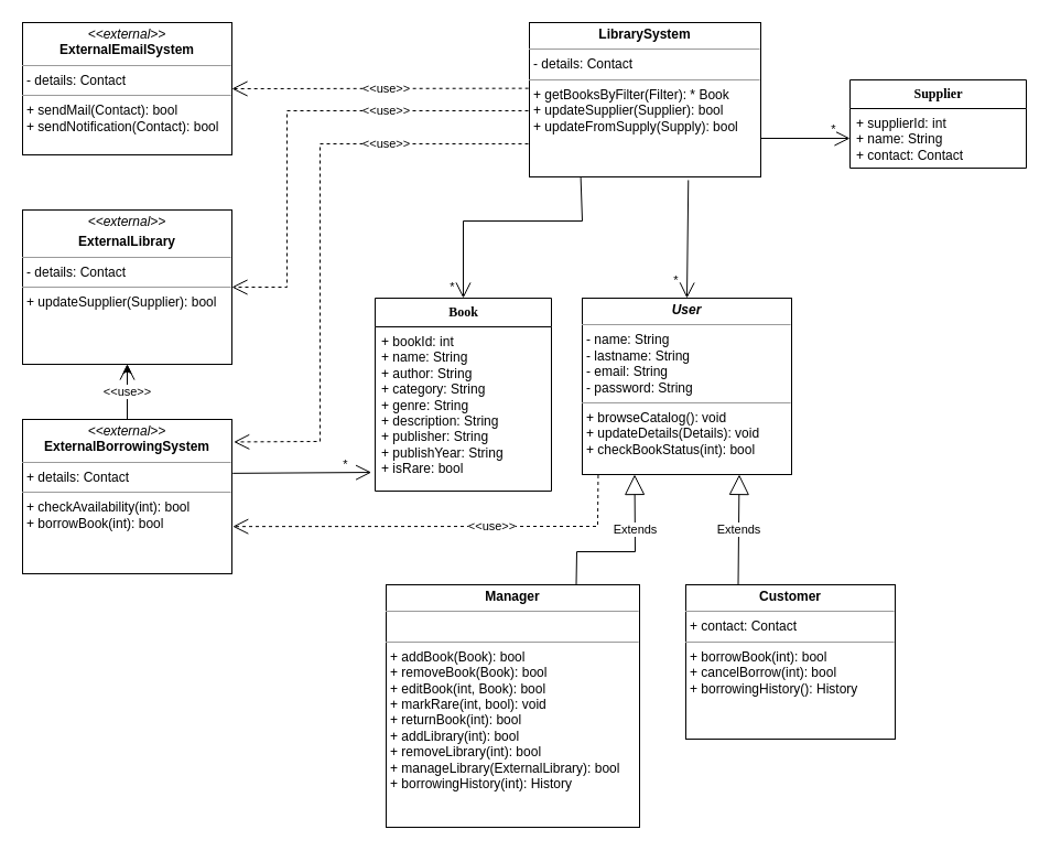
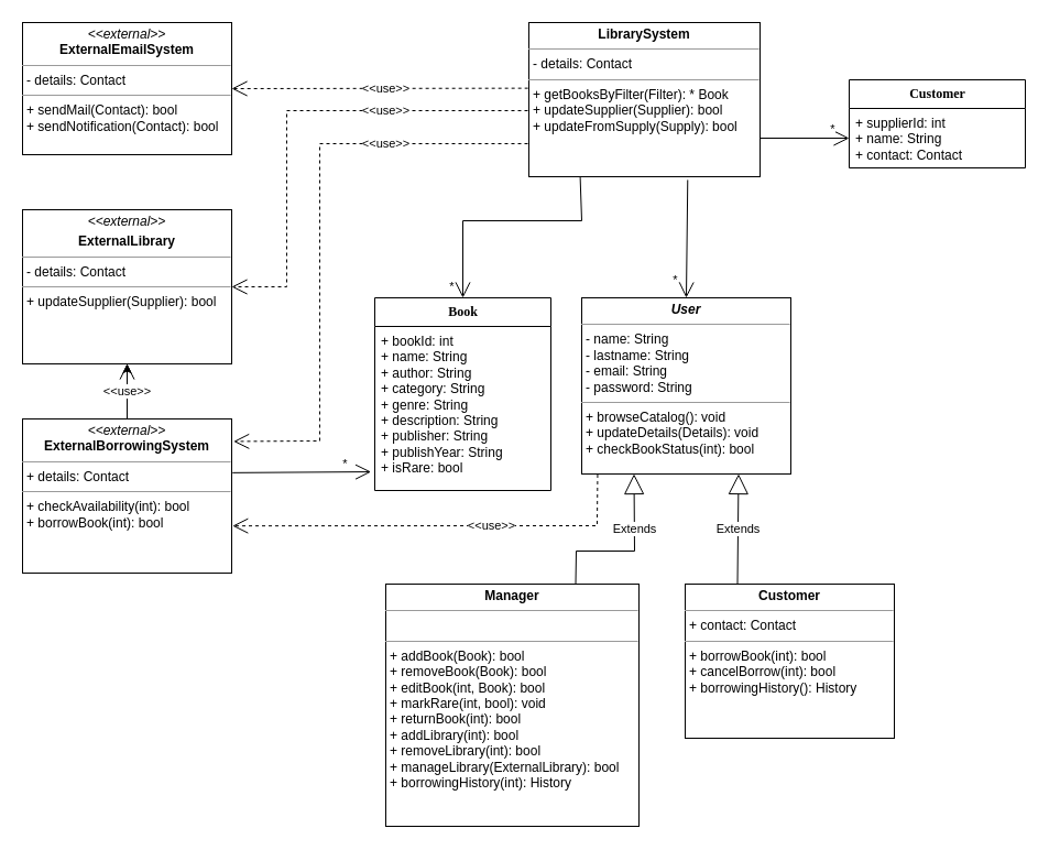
  <mxCell id="0" />
  <mxCell id="1" parent="0" />
  <mxCell id="2" value="&lt;b&gt;&lt;font style=&quot;font-size: 12px;&quot;&gt;Book&lt;/font&gt;&lt;/b&gt;" style="swimlane;html=1;fontStyle=0;childLayout=stackLayout;horizontal=1;startSize=26;fillColor=none;horizontalStack=0;resizeParent=1;resizeLast=0;collapsible=1;marginBottom=0;swimlaneFillColor=#ffffff;rounded=0;shadow=0;comic=0;labelBackgroundColor=none;strokeWidth=1;fontFamily=Verdana;fontSize=10;align=center;" vertex="1" parent="1"><mxGeometry x="340" y="270" width="160" height="175" as="geometry" /></mxCell>
  <mxCell id="3" value="&lt;div&gt;+ bookId: int&lt;/div&gt;+ name: String&lt;div&gt;+ author: String&lt;/div&gt;&lt;div&gt;+ category: String&lt;br&gt;&lt;/div&gt;+ genre: String&lt;div&gt;+ description: String&lt;/div&gt;&lt;div&gt;+ publisher: String&lt;/div&gt;+ publishYear: String&lt;div&gt;+ isRare: bool&lt;/div&gt;&lt;div&gt;&lt;div&gt;&lt;br&gt;&lt;/div&gt;&lt;div&gt;&lt;br&gt;&lt;/div&gt;&lt;div&gt;&lt;br&gt;&lt;/div&gt;&lt;/div&gt;" style="text;html=1;strokeColor=none;fillColor=none;align=left;verticalAlign=top;spacingLeft=4;spacingRight=4;whiteSpace=wrap;overflow=hidden;rotatable=0;points=[[0,0.5],[1,0.5]];portConstraint=eastwest;" vertex="1" parent="2"><mxGeometry y="26" width="160" height="144" as="geometry" /></mxCell>
- <mxCell id="4" value="&lt;font style=&quot;font-size: 12px;&quot;&gt;&lt;b&gt;Supplier&lt;/b&gt;&lt;/font&gt;" style="swimlane;html=1;fontStyle=0;childLayout=stackLayout;horizontal=1;startSize=26;fillColor=none;horizontalStack=0;resizeParent=1;resizeLast=0;collapsible=1;marginBottom=0;swimlaneFillColor=#ffffff;rounded=0;shadow=0;comic=0;labelBackgroundColor=none;strokeWidth=1;fontFamily=Verdana;fontSize=10;align=center;" vertex="1" parent="1"><mxGeometry x="771" y="72" width="160" height="80" as="geometry" /></mxCell>
+ <mxCell id="4" value="&lt;font style=&quot;font-size: 12px;&quot;&gt;&lt;b&gt;Customer&lt;/b&gt;&lt;/font&gt;" style="swimlane;html=1;fontStyle=0;childLayout=stackLayout;horizontal=1;startSize=26;fillColor=none;horizontalStack=0;resizeParent=1;resizeLast=0;collapsible=1;marginBottom=0;swimlaneFillColor=#ffffff;rounded=0;shadow=0;comic=0;labelBackgroundColor=none;strokeWidth=1;fontFamily=Verdana;fontSize=10;align=center;" vertex="1" parent="1"><mxGeometry x="771" y="72" width="160" height="80" as="geometry" /></mxCell>
  <mxCell id="5" value="+ supplierId: int&lt;div&gt;+ name: String&lt;/div&gt;&lt;div&gt;+ contact: Contact&lt;/div&gt;" style="text;html=1;strokeColor=none;fillColor=none;align=left;verticalAlign=top;spacingLeft=4;spacingRight=4;whiteSpace=wrap;overflow=hidden;rotatable=0;points=[[0,0.5],[1,0.5]];portConstraint=eastwest;" vertex="1" parent="4"><mxGeometry y="26" width="160" height="54" as="geometry" /></mxCell>
  <mxCell id="6" value="&lt;p style=&quot;margin:0px;margin-top:4px;text-align:center;&quot;&gt;&lt;i&gt;&amp;lt;&amp;lt;external&amp;gt;&amp;gt;&lt;/i&gt;&lt;br&gt;&lt;b&gt;ExternalEmailSystem&lt;/b&gt;&lt;/p&gt;&lt;hr size=&quot;1&quot;&gt;&lt;p style=&quot;margin:0px;margin-left:4px;&quot;&gt;- details: Contact&lt;/p&gt;&lt;hr size=&quot;1&quot;&gt;&lt;p style=&quot;margin:0px;margin-left:4px;&quot;&gt;+ sendMail(Contact): bool&lt;br&gt;&lt;/p&gt;&lt;p style=&quot;margin:0px;margin-left:4px;&quot;&gt;+ sendNotification(Contact): bool&lt;/p&gt;&lt;p style=&quot;margin:0px;margin-left:4px;&quot;&gt;&lt;br&gt;&lt;/p&gt;" style="verticalAlign=top;align=left;overflow=fill;fontSize=12;fontFamily=Helvetica;html=1;rounded=0;shadow=0;comic=0;labelBackgroundColor=none;strokeWidth=1" vertex="1" parent="1"><mxGeometry x="20" y="20" width="190" height="120" as="geometry" /></mxCell>
  <mxCell id="7" value="" style="edgeStyle=orthogonalEdgeStyle;rounded=0;orthogonalLoop=1;jettySize=auto;html=1;" edge="1" parent="1" source="8" target="12"><mxGeometry relative="1" as="geometry" /></mxCell>
  <mxCell id="8" value="&lt;p style=&quot;margin:0px;margin-top:4px;text-align:center;&quot;&gt;&lt;i&gt;&amp;lt;&amp;lt;external&amp;gt;&amp;gt;&lt;/i&gt;&lt;br&gt;&lt;b&gt;ExternalBorrowingSystem&lt;/b&gt;&lt;/p&gt;&lt;hr size=&quot;1&quot;&gt;&lt;p style=&quot;margin:0px;margin-left:4px;&quot;&gt;+ details: Contact&lt;/p&gt;&lt;hr size=&quot;1&quot;&gt;&lt;p style=&quot;margin:0px;margin-left:4px;&quot;&gt;&lt;span style=&quot;background-color: initial;&quot;&gt;+ checkAvailability(int): bool&lt;/span&gt;&lt;br&gt;&lt;/p&gt;&lt;p style=&quot;margin:0px;margin-left:4px;&quot;&gt;&lt;span style=&quot;background-color: initial;&quot;&gt;+ borrowBook(int): bool&lt;/span&gt;&lt;/p&gt;&lt;p style=&quot;margin:0px;margin-left:4px;&quot;&gt;&lt;span style=&quot;background-color: initial;&quot;&gt;&lt;br&gt;&lt;/span&gt;&lt;/p&gt;&lt;p style=&quot;margin:0px;margin-left:4px;&quot;&gt;&lt;span style=&quot;background-color: initial;&quot;&gt;&lt;br&gt;&lt;/span&gt;&lt;/p&gt;" style="verticalAlign=top;align=left;overflow=fill;fontSize=12;fontFamily=Helvetica;html=1;rounded=0;shadow=0;comic=0;labelBackgroundColor=none;strokeWidth=1" vertex="1" parent="1"><mxGeometry x="20" y="380" width="190" height="140" as="geometry" /></mxCell>
  <mxCell id="9" value="&lt;p style=&quot;margin:0px;margin-top:4px;text-align:center;&quot;&gt;&lt;b style=&quot;&quot;&gt;Manager&lt;/b&gt;&lt;/p&gt;&lt;hr size=&quot;1&quot;&gt;&lt;p style=&quot;margin:0px;margin-left:4px;&quot;&gt;&lt;br&gt;&lt;/p&gt;&lt;hr size=&quot;1&quot;&gt;&lt;p style=&quot;margin:0px;margin-left:4px;&quot;&gt;+ addBook(Book): bool&lt;/p&gt;&lt;p style=&quot;margin:0px;margin-left:4px;&quot;&gt;+ removeBook(Book): bool&lt;/p&gt;&lt;p style=&quot;margin:0px;margin-left:4px;&quot;&gt;+ editBook(int, Book): bool&lt;/p&gt;&lt;p style=&quot;margin:0px;margin-left:4px;&quot;&gt;+ markRare(int, bool): void&lt;/p&gt;&lt;p style=&quot;margin:0px;margin-left:4px;&quot;&gt;+ returnBook(int): bool&lt;/p&gt;&lt;p style=&quot;margin:0px;margin-left:4px;&quot;&gt;+ addLibrary(int): bool&lt;/p&gt;&lt;p style=&quot;margin:0px;margin-left:4px;&quot;&gt;+ removeLibrary(int): bool&lt;/p&gt;&lt;p style=&quot;margin:0px;margin-left:4px;&quot;&gt;+ manageLibrary(ExternalLibrary): bool&lt;/p&gt;&lt;p style=&quot;margin:0px;margin-left:4px;&quot;&gt;+ borrowingHistory(int): History&lt;/p&gt;" style="verticalAlign=top;align=left;overflow=fill;fontSize=12;fontFamily=Helvetica;html=1;rounded=0;shadow=0;comic=0;labelBackgroundColor=none;strokeWidth=1" vertex="1" parent="1"><mxGeometry x="350" y="530" width="230" height="220" as="geometry" /></mxCell>
  <mxCell id="10" value="&lt;p style=&quot;margin:0px;margin-top:4px;text-align:center;&quot;&gt;&lt;b style=&quot;&quot;&gt;Customer&lt;/b&gt;&lt;/p&gt;&lt;hr size=&quot;1&quot;&gt;&lt;p style=&quot;margin:0px;margin-left:4px;&quot;&gt;+ contact: Contact&lt;/p&gt;&lt;hr size=&quot;1&quot;&gt;&lt;p style=&quot;margin:0px;margin-left:4px;&quot;&gt;+ borrowBook(int): bool&lt;/p&gt;&lt;p style=&quot;margin:0px;margin-left:4px;&quot;&gt;+ cancelBorrow(int): bool&lt;/p&gt;&lt;p style=&quot;margin:0px;margin-left:4px;&quot;&gt;+ borrowingHistory(): History&lt;/p&gt;" style="verticalAlign=top;align=left;overflow=fill;fontSize=12;fontFamily=Helvetica;html=1;rounded=0;shadow=0;comic=0;labelBackgroundColor=none;strokeWidth=1" vertex="1" parent="1"><mxGeometry x="622" y="530" width="190" height="140" as="geometry" /></mxCell>
  <mxCell id="11" value="&lt;p style=&quot;margin:0px;margin-top:4px;text-align:center;&quot;&gt;&lt;b&gt;&lt;i&gt;User&lt;/i&gt;&lt;/b&gt;&lt;/p&gt;&lt;hr size=&quot;1&quot;&gt;&lt;p style=&quot;margin:0px;margin-left:4px;&quot;&gt;- name: String&lt;/p&gt;&lt;p style=&quot;margin:0px;margin-left:4px;&quot;&gt;- lastname: String&lt;/p&gt;&lt;p style=&quot;margin:0px;margin-left:4px;&quot;&gt;- email: String&lt;/p&gt;&lt;p style=&quot;margin:0px;margin-left:4px;&quot;&gt;- password: String&lt;br&gt;&lt;/p&gt;&lt;hr size=&quot;1&quot;&gt;&lt;p style=&quot;margin:0px;margin-left:4px;&quot;&gt;+ browseCatalog(): void&lt;br&gt;+ updateDetails(Details): void&lt;/p&gt;&lt;p style=&quot;margin:0px;margin-left:4px;&quot;&gt;+ checkBookStatus(int): bool&lt;/p&gt;" style="verticalAlign=top;align=left;overflow=fill;fontSize=12;fontFamily=Helvetica;html=1;rounded=0;shadow=0;comic=0;labelBackgroundColor=none;strokeWidth=1" vertex="1" parent="1"><mxGeometry x="528" y="270" width="190" height="160" as="geometry" /></mxCell>
  <mxCell id="12" value="&lt;p style=&quot;margin:0px;margin-top:4px;text-align:center;&quot;&gt;&lt;i&gt;&amp;lt;&amp;lt;external&amp;gt;&amp;gt;&lt;/i&gt;&lt;/p&gt;&lt;p style=&quot;margin:0px;margin-top:4px;text-align:center;&quot;&gt;&lt;b&gt;ExternalLibrary&lt;/b&gt;&lt;/p&gt;&lt;hr size=&quot;1&quot;&gt;&lt;p style=&quot;margin:0px;margin-left:4px;&quot;&gt;- details: Contact&lt;/p&gt;&lt;hr size=&quot;1&quot;&gt;&lt;p style=&quot;margin:0px;margin-left:4px;&quot;&gt;+ updateSupplier(Supplier): bool&lt;br&gt;&lt;/p&gt;" style="verticalAlign=top;align=left;overflow=fill;fontSize=12;fontFamily=Helvetica;html=1;rounded=0;shadow=0;comic=0;labelBackgroundColor=none;strokeWidth=1" vertex="1" parent="1"><mxGeometry x="20" y="190" width="190" height="140" as="geometry" /></mxCell>
  <mxCell id="13" value="&lt;p style=&quot;margin:0px;margin-top:4px;text-align:center;&quot;&gt;&lt;b&gt;LibrarySystem&lt;/b&gt;&lt;/p&gt;&lt;hr size=&quot;1&quot;&gt;&lt;p style=&quot;margin:0px;margin-left:4px;&quot;&gt;- details: Contact&lt;br&gt;&lt;/p&gt;&lt;hr size=&quot;1&quot;&gt;&lt;p style=&quot;margin:0px;margin-left:4px;&quot;&gt;+ getBooksByFilter(Filter): * Book&lt;/p&gt;&lt;p style=&quot;margin:0px;margin-left:4px;&quot;&gt;+ updateSupplier(Supplier): bool&lt;/p&gt;&lt;p style=&quot;margin:0px;margin-left:4px;&quot;&gt;+ updateFromSupply(Supply): bool&lt;/p&gt;&lt;p style=&quot;margin:0px;margin-left:4px;&quot;&gt;&lt;br&gt;&lt;/p&gt;&lt;p style=&quot;margin:0px;margin-left:4px;&quot;&gt;&lt;span style=&quot;color: rgba(0, 0, 0, 0); font-family: monospace; font-size: 0px; background-color: initial;&quot;&gt;+%3CmxGraphModel%3E%3Croot%3E%3CmxCell%20id%3D%220%22%2F%3E%3CmxCell%20id%3D%221%22%20parent%3D%220%22%2F%3E%3CmxCell%20id%3D%222%22%20value%3D%22%22%20style%3D%22endArrow%3Dopen%3BendFill%3D1%3BendSize%3D12%3Bhtml%3D1%3Brounded%3D0%3BexitX%3D0.25%3BexitY%3D1%3BexitDx%3D0%3BexitDy%3D0%3BentryX%3D0.5%3BentryY%3D0%3BentryDx%3D0%3BentryDy%3D0%3B%22%20edge%3D%221%22%20parent%3D%221%22%3E%3CmxGeometry%20width%3D%22160%22%20relative%3D%221%22%20as%3D%22geometry%22%3E%3CmxPoint%20x%3D%22318%22%20y%3D%22260%22%20as%3D%22sourcePoint%22%2F%3E%3CmxPoint%20x%3D%22210%22%20y%3D%22370%22%20as%3D%22targetPoint%22%2F%3E%3CArray%20as%3D%22points%22%3E%3CmxPoint%20x%3D%22318%22%20y%3D%22300%22%2F%3E%3CmxPoint%20x%3D%22210%22%20y%3D%22300%22%2F%3E%3C%2FArray%3E%3C%2FmxGeometry%3E%3C%2FmxCell%3E%3CmxCell%20id%3D%223%22%20value%3D%22*%22%20style%3D%22edgeLabel%3Bhtml%3D1%3Balign%3Dcenter%3BverticalAlign%3Dmiddle%3Bresizable%3D0%3Bpoints%3D%5B%5D%3B%22%20vertex%3D%221%22%20connectable%3D%220%22%20parent%3D%222%22%3E%3CmxGeometry%20x%3D%220.448%22%20y%3D%221%22%20relative%3D%221%22%20as%3D%22geometry%22%3E%3CmxPoint%20x%3D%22-12%22%20y%3D%2249%22%20as%3D%22offset%22%2F%3E%3C%2FmxGeometry%3E%3C%2FmxCell%3E%3C%2Froot%3E%3C%2FmxGraphModel%3E&lt;/span&gt;&lt;span style=&quot;color: rgba(0, 0, 0, 0); font-family: monospace; font-size: 0px; background-color: initial;&quot;&gt;%3CmxGraphModel%3E%3Croot%3E%3CmxCell%20id%3D%220%22%2F%3E%3CmxCell%20id%3D%221%22%20parent%3D%220%22%2F%3E%3CmxCell%20id%3D%222%22%20value%3D%22%22%20style%3D%22endArrow%3Dopen%3BendFill%3D1%3BendSize%3D12%3Bhtml%3D1%3Brounded%3D0%3BexitX%3D0.25%3BexitY%3D1%3BexitDx%3D0%3BexitDy%3D0%3BentryX%3D0.5%3BentryY%3D0%3BentryDx%3D0%3BentryDy%3D0%3B%22%20edge%3D%221%22%20parent%3D%221%22%3E%3CmxGeometry%20width%3D%22160%22%20relative%3D%221%22%20as%3D%22geometry%22%3E%3CmxPoint%20x%3D%22318%22%20y%3D%22260%22%20as%3D%22sourcePoint%22%2F%3E%3CmxPoint%20x%3D%22210%22%20y%3D%22370%22%20as%3D%22targetPoint%22%2F%3E%3CArray%20as%3D%22points%22%3E%3CmxPoint%20x%3D%22318%22%20y%3D%22300%22%2F%3E%3CmxPoint%20x%3D%22210%22%20y%3D%22300%22%2F%3E%3C%2FArray%3E%3C%2FmxGeometry%3E%3C%2FmxCell%3E%3CmxCell%20id%3D%223%22%20value%3D%22*%22%20style%3D%22edgeLabel%3Bhtml%3D1%3Balign%3Dcenter%3BverticalAlign%3Dmiddle%3Bresizable%3D0%3Bpoints%3D%5B%5D%3B%22%20vertex%3D%221%22%20connectable%3D%220%22%20parent%3D%222%22%3E%3CmxGeometry%20x%3D%220.448%22%20y%3D%221%22%20relative%3D%221%22%20as%3D%22geometry%22%3E%3CmxPoint%20x%3D%22-12%22%20y%3D%2249%22%20as%3D%22offset%22%2F%3E%3C%2FmxGeometry%3E%3C%2FmxCell%3E%3C%2Froot%3E%3C%2FmxGraphModel%3E&lt;/span&gt;&lt;/p&gt;" style="verticalAlign=top;align=left;overflow=fill;fontSize=12;fontFamily=Helvetica;html=1;rounded=0;shadow=0;comic=0;labelBackgroundColor=none;strokeWidth=1" vertex="1" parent="1"><mxGeometry x="480" y="20" width="210" height="140" as="geometry" /></mxCell>
  <mxCell id="14" value="Extends" style="endArrow=block;endSize=16;endFill=0;html=1;rounded=0;entryX=0.25;entryY=1;entryDx=0;entryDy=0;exitX=0.75;exitY=0;exitDx=0;exitDy=0;" edge="1" parent="1" source="9" target="11"><mxGeometry x="0.346" width="160" relative="1" as="geometry"><mxPoint x="530" y="530" as="sourcePoint" /><mxPoint x="530" y="430" as="targetPoint" /><Array as="points"><mxPoint x="523" y="500" /><mxPoint x="576" y="500" /></Array><mxPoint as="offset" /></mxGeometry></mxCell>
  <mxCell id="15" value="Extends" style="endArrow=block;endSize=16;endFill=0;html=1;rounded=0;entryX=0.75;entryY=1;entryDx=0;entryDy=0;exitX=0.25;exitY=0;exitDx=0;exitDy=0;" edge="1" parent="1" source="10" target="11"><mxGeometry width="160" relative="1" as="geometry"><mxPoint x="623" y="530" as="sourcePoint" /><mxPoint x="660" y="450" as="targetPoint" /></mxGeometry></mxCell>
  <mxCell id="16" value="" style="endArrow=open;endFill=1;endSize=12;html=1;rounded=0;exitX=0.687;exitY=1.021;exitDx=0;exitDy=0;entryX=0.5;entryY=0;entryDx=0;entryDy=0;exitPerimeter=0;" edge="1" parent="1" source="13" target="11"><mxGeometry width="160" relative="1" as="geometry"><mxPoint x="380" y="260" as="sourcePoint" /><mxPoint x="540" y="260" as="targetPoint" /></mxGeometry></mxCell>
  <mxCell id="17" value="*" style="edgeLabel;html=1;align=center;verticalAlign=middle;resizable=0;points=[];" vertex="1" connectable="0" parent="16"><mxGeometry x="0.449" y="1" relative="1" as="geometry"><mxPoint x="-12" y="13" as="offset" /></mxGeometry></mxCell>
  <mxCell id="18" value="" style="endArrow=open;endFill=1;endSize=12;html=1;rounded=0;exitX=1;exitY=0.75;exitDx=0;exitDy=0;entryX=0;entryY=0.5;entryDx=0;entryDy=0;" edge="1" parent="1" source="13" target="5"><mxGeometry width="160" relative="1" as="geometry"><mxPoint x="585" y="170" as="sourcePoint" /><mxPoint x="760" y="130" as="targetPoint" /></mxGeometry></mxCell>
  <mxCell id="19" value="*" style="edgeLabel;html=1;align=center;verticalAlign=middle;resizable=0;points=[];" vertex="1" connectable="0" parent="18"><mxGeometry x="0.449" y="1" relative="1" as="geometry"><mxPoint x="6" y="-8" as="offset" /></mxGeometry></mxCell>
  <mxCell id="20" value="" style="endArrow=open;endFill=1;endSize=12;html=1;rounded=0;exitX=0.222;exitY=1.004;exitDx=0;exitDy=0;entryX=0.5;entryY=0;entryDx=0;entryDy=0;exitPerimeter=0;" edge="1" parent="1" source="13" target="2"><mxGeometry width="160" relative="1" as="geometry"><mxPoint x="520" y="170" as="sourcePoint" /><mxPoint x="530" y="230" as="targetPoint" /><Array as="points"><mxPoint x="528" y="200" /><mxPoint x="420" y="200" /></Array></mxGeometry></mxCell>
  <mxCell id="21" value="*" style="edgeLabel;html=1;align=center;verticalAlign=middle;resizable=0;points=[];" vertex="1" connectable="0" parent="20"><mxGeometry x="0.449" y="1" relative="1" as="geometry"><mxPoint x="-12" y="49" as="offset" /></mxGeometry></mxCell>
  <mxCell id="22" value="&amp;lt;&amp;lt;use&amp;gt;&amp;gt;" style="endArrow=open;endSize=12;dashed=1;html=1;rounded=0;entryX=1;entryY=0.5;entryDx=0;entryDy=0;exitX=-0.004;exitY=0.426;exitDx=0;exitDy=0;exitPerimeter=0;" edge="1" parent="1" source="13" target="6"><mxGeometry x="-0.04" width="160" relative="1" as="geometry"><mxPoint x="290" y="111.58" as="sourcePoint" /><mxPoint x="450" y="111.58" as="targetPoint" /><mxPoint as="offset" /></mxGeometry></mxCell>
  <mxCell id="23" value="&amp;lt;&amp;lt;use&amp;gt;&amp;gt;" style="endArrow=open;endSize=12;dashed=1;html=1;rounded=0;entryX=1;entryY=0.5;entryDx=0;entryDy=0;" edge="1" parent="1" target="12"><mxGeometry x="-0.399" width="160" relative="1" as="geometry"><mxPoint x="479" y="100" as="sourcePoint" /><mxPoint x="190" y="130" as="targetPoint" /><mxPoint as="offset" /><Array as="points"><mxPoint x="260" y="100" /><mxPoint x="260" y="260" /></Array></mxGeometry></mxCell>
  <mxCell id="24" value="&amp;lt;&amp;lt;use&amp;gt;&amp;gt;" style="endArrow=open;endSize=12;dashed=1;html=1;rounded=0;entryX=1.009;entryY=0.146;entryDx=0;entryDy=0;entryPerimeter=0;" edge="1" parent="1" target="8"><mxGeometry x="-0.52" width="160" relative="1" as="geometry"><mxPoint x="479" y="130" as="sourcePoint" /><mxPoint x="180" y="430" as="targetPoint" /><mxPoint as="offset" /><Array as="points"><mxPoint x="290" y="130" /><mxPoint x="290" y="400" /></Array></mxGeometry></mxCell>
  <mxCell id="25" value="" style="endArrow=open;endFill=1;endSize=12;html=1;rounded=0;exitX=1.004;exitY=0.349;exitDx=0;exitDy=0;exitPerimeter=0;entryX=-0.021;entryY=0.917;entryDx=0;entryDy=0;entryPerimeter=0;" edge="1" parent="1" source="8" target="3"><mxGeometry width="160" relative="1" as="geometry"><mxPoint x="410" y="370" as="sourcePoint" /><mxPoint x="570" y="370" as="targetPoint" /></mxGeometry></mxCell>
  <mxCell id="26" value="*" style="edgeLabel;html=1;align=center;verticalAlign=middle;resizable=0;points=[];" vertex="1" connectable="0" parent="25"><mxGeometry x="0.616" y="-3" relative="1" as="geometry"><mxPoint y="-11" as="offset" /></mxGeometry></mxCell>
  <mxCell id="27" value="&amp;lt;&amp;lt;use&amp;gt;&amp;gt;" style="endArrow=open;endSize=12;dashed=1;html=1;rounded=0;entryX=1.004;entryY=0.694;entryDx=0;entryDy=0;exitX=0.076;exitY=1.003;exitDx=0;exitDy=0;exitPerimeter=0;entryPerimeter=0;" edge="1" parent="1" source="11" target="8"><mxGeometry x="-0.243" width="160" relative="1" as="geometry"><mxPoint x="489" y="500" as="sourcePoint" /><mxPoint x="222" y="770" as="targetPoint" /><mxPoint as="offset" /><Array as="points"><mxPoint x="542" y="477" /></Array></mxGeometry></mxCell>
  <mxCell id="28" value="&amp;lt;&amp;lt;use&amp;gt;&amp;gt;" style="endArrow=open;endSize=12;dashed=1;html=1;rounded=0;entryX=0.5;entryY=1;entryDx=0;entryDy=0;exitX=0.5;exitY=0;exitDx=0;exitDy=0;" edge="1" parent="1" source="8" target="12"><mxGeometry width="160" relative="1" as="geometry"><mxPoint x="-70" y="360" as="sourcePoint" /><mxPoint x="90" y="360" as="targetPoint" /></mxGeometry></mxCell>
